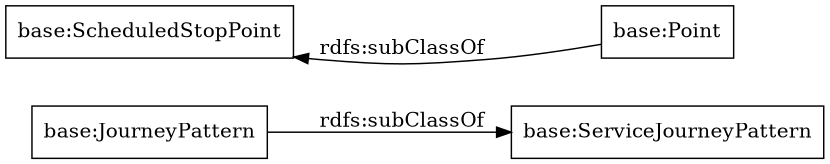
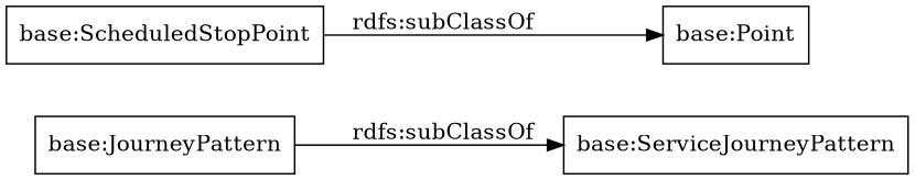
  digraph {
    rankdir=LR
    node [color=black shape=rectangle]
    "base:JourneyPattern"
    "base:ServiceJourneyPattern"
    "base:ScheduledStopPoint"
    "base:Point"
    "base:JourneyPattern" -> "base:ServiceJourneyPattern" [label="rdfs:subClassOf"]
-   "base:Point" -> "base:ScheduledStopPoint" [label="rdfs:subClassOf"]
+   "base:ScheduledStopPoint" -> "base:Point" [label="rdfs:subClassOf"]
  }
